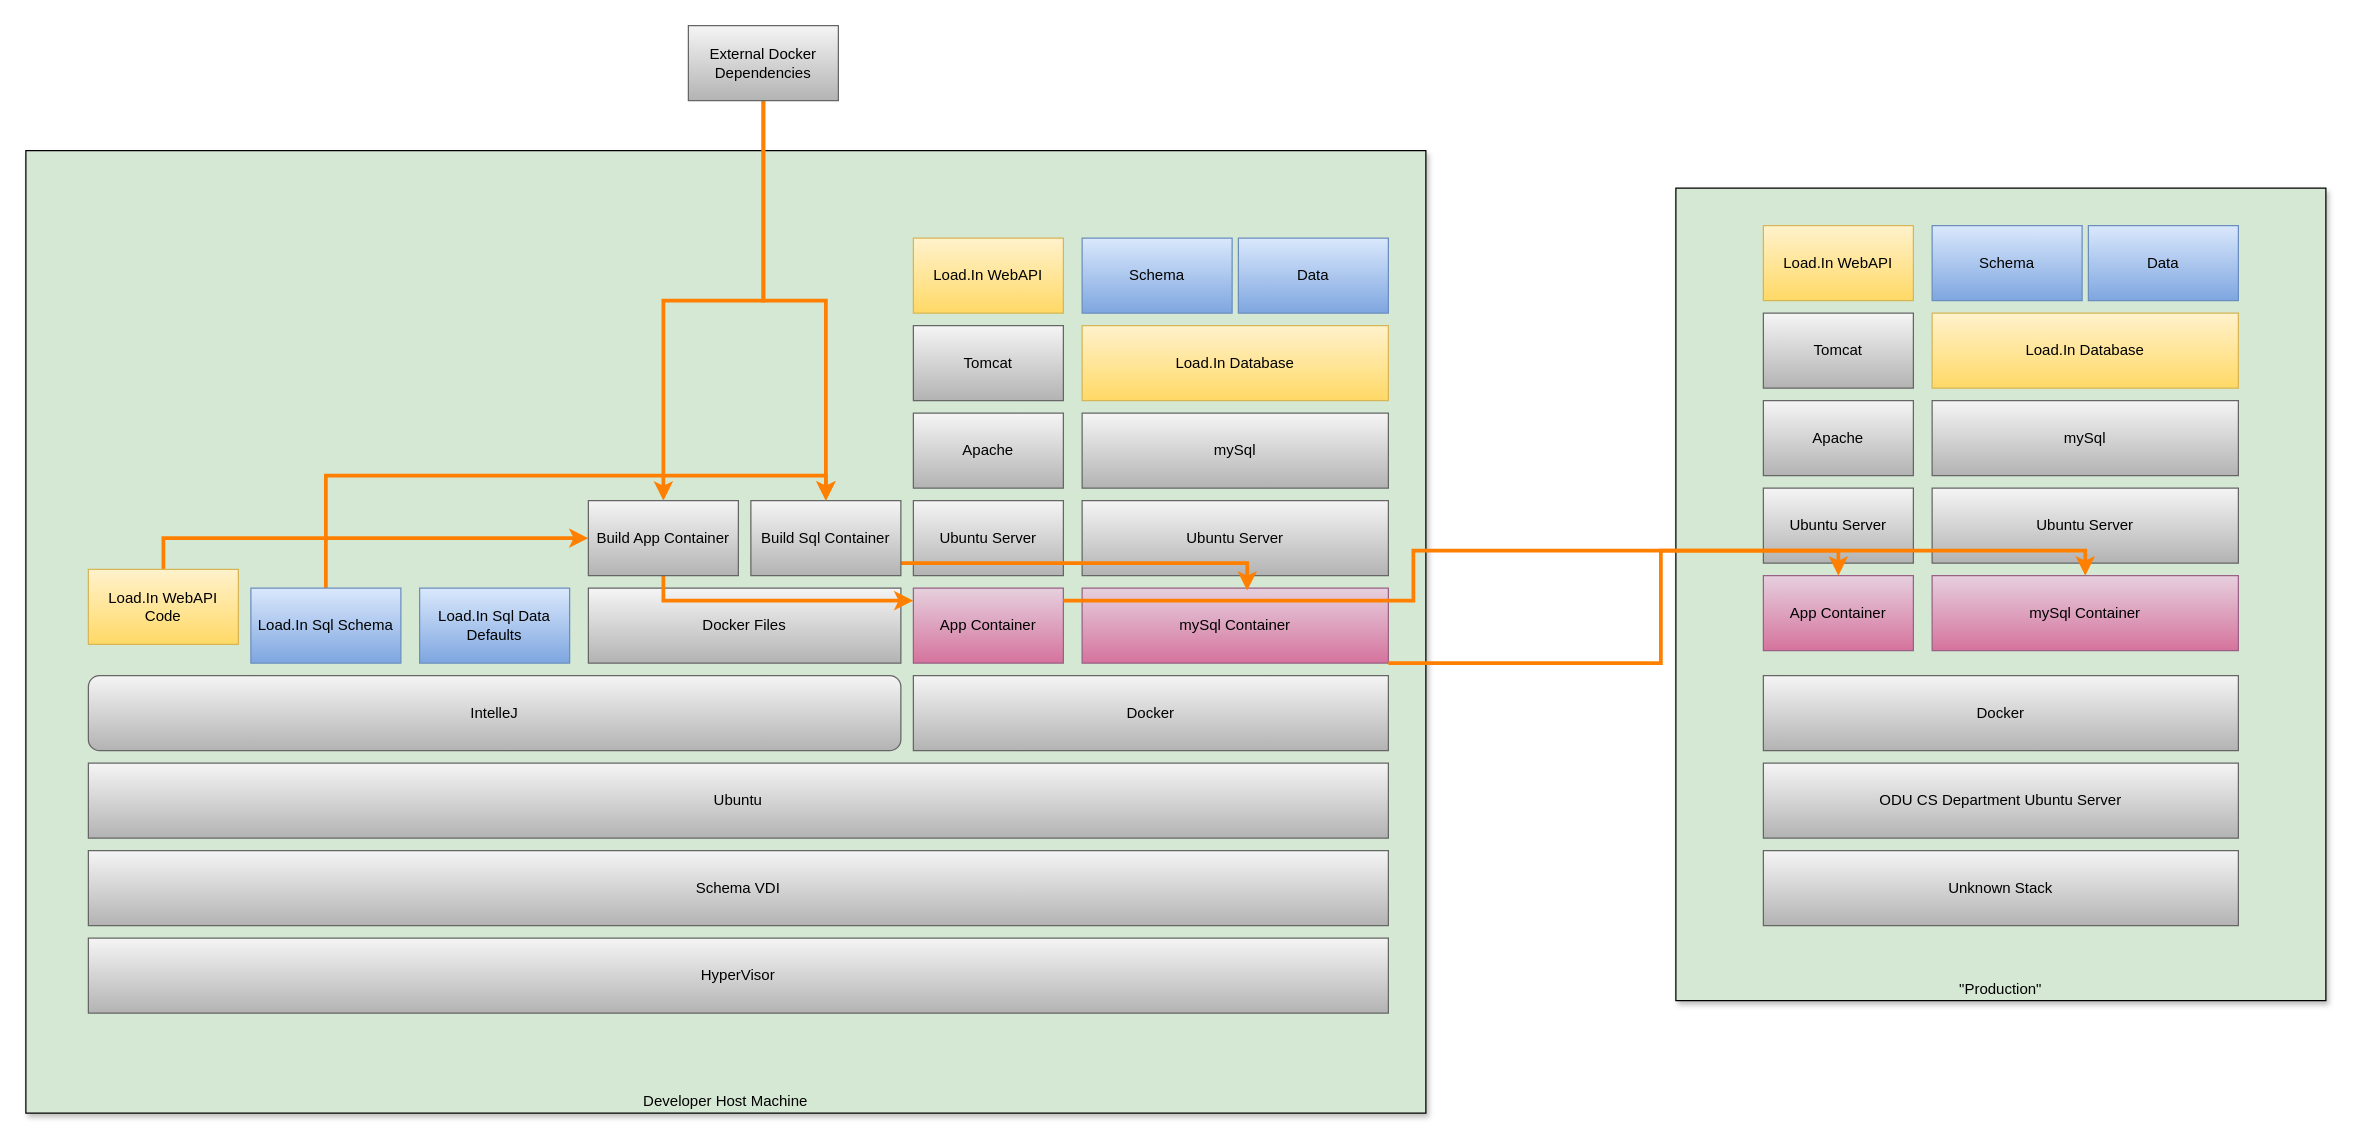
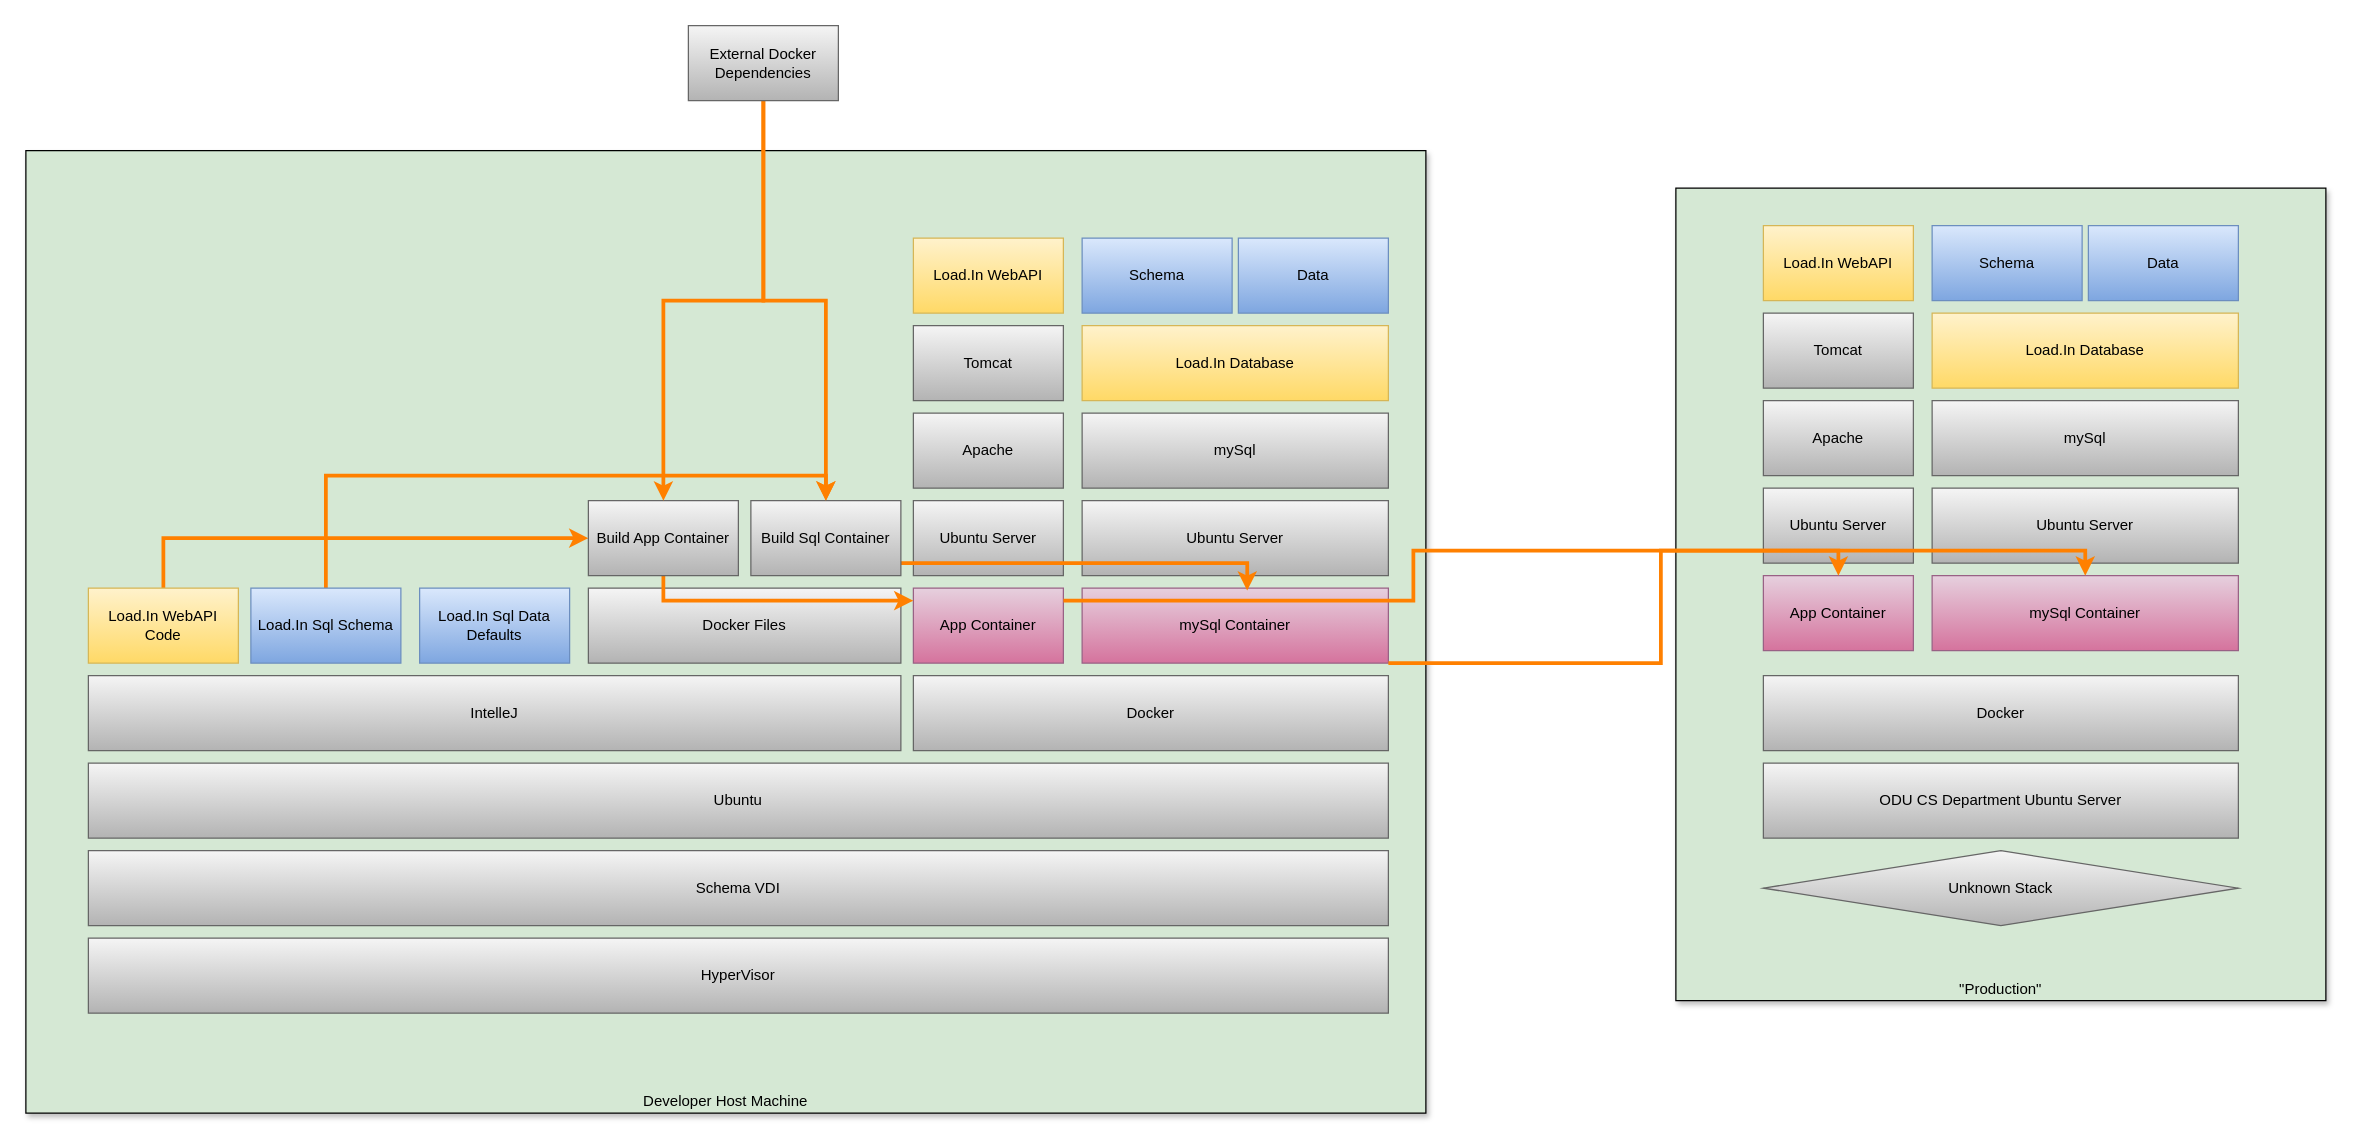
  <mxCell id="0" />
  <mxCell id="1" parent="0" />
  <mxCell id="2" value="&quot;Production&quot;" style="rounded=0;whiteSpace=wrap;html=1;verticalAlign=bottom;shadow=1;fillColor=#D5E8D4;glass=0;" vertex="1" parent="1"><mxGeometry x="1340" y="150" width="520" height="650" as="geometry" /></mxCell>
  <mxCell id="3" value="Developer Host Machine" style="rounded=0;whiteSpace=wrap;html=1;verticalAlign=bottom;glass=0;shadow=1;fillColor=#D5E8D4;" vertex="1" parent="1"><mxGeometry x="20" y="120" width="1120" height="770" as="geometry" /></mxCell>
  <mxCell id="4" value="Ubuntu" style="rounded=0;whiteSpace=wrap;html=1;strokeColor=#666666;fillColor=#f5f5f5;gradientColor=#b3b3b3;" vertex="1" parent="1"><mxGeometry x="70" y="610" width="1040" height="60" as="geometry" /></mxCell>
- <mxCell id="5" value="IntelleJ" style="whiteSpace=wrap;html=1;strokeColor=#666666;fillColor=#f5f5f5;gradientColor=#b3b3b3;rounded=1;" vertex="1" parent="1"><mxGeometry x="70" y="540" width="650" height="60" as="geometry" /></mxCell>
+ <mxCell id="5" value="IntelleJ" style="rounded=0;whiteSpace=wrap;html=1;strokeColor=#666666;fillColor=#f5f5f5;gradientColor=#b3b3b3;" vertex="1" parent="1"><mxGeometry x="70" y="540" width="650" height="60" as="geometry" /></mxCell>
  <mxCell id="6" style="edgeStyle=orthogonalEdgeStyle;rounded=0;orthogonalLoop=1;jettySize=auto;html=1;entryX=0;entryY=0.5;entryDx=0;entryDy=0;exitX=0.5;exitY=0;exitDx=0;exitDy=0;strokeColor=#FF8000;strokeWidth=3;fillColor=#008a00;" edge="1" parent="1" source="7" target="41"><mxGeometry relative="1" as="geometry" /></mxCell>
- <mxCell id="7" value="Load.In WebAPI Code" style="rounded=0;whiteSpace=wrap;html=1;gradientColor=#ffd966;fillColor=#fff2cc;strokeColor=#d6b656;" vertex="1" parent="1"><mxGeometry x="70" y="455" width="120" height="60" as="geometry" /></mxCell>
+ <mxCell id="7" value="Load.In WebAPI Code" style="rounded=0;whiteSpace=wrap;html=1;gradientColor=#ffd966;fillColor=#fff2cc;strokeColor=#d6b656;" vertex="1" parent="1"><mxGeometry x="70" y="470" width="120" height="60" as="geometry" /></mxCell>
  <mxCell id="8" value="Docker" style="rounded=0;whiteSpace=wrap;html=1;strokeColor=#666666;fillColor=#f5f5f5;gradientColor=#b3b3b3;" vertex="1" parent="1"><mxGeometry x="730" y="540" width="380" height="60" as="geometry" /></mxCell>
  <mxCell id="9" value="App Container" style="rounded=0;whiteSpace=wrap;html=1;gradientColor=#d5739d;fillColor=#e6d0de;strokeColor=#996185;" vertex="1" parent="1"><mxGeometry x="730" y="470" width="120" height="60" as="geometry" /></mxCell>
  <mxCell id="10" value="mySql Container" style="rounded=0;whiteSpace=wrap;html=1;gradientColor=#d5739d;fillColor=#e6d0de;strokeColor=#996185;" vertex="1" parent="1"><mxGeometry x="865" y="470" width="245" height="60" as="geometry" /></mxCell>
  <mxCell id="11" value="Apache" style="rounded=0;whiteSpace=wrap;html=1;strokeColor=#666666;fillColor=#f5f5f5;gradientColor=#b3b3b3;" vertex="1" parent="1"><mxGeometry x="730" y="330" width="120" height="60" as="geometry" /></mxCell>
  <mxCell id="12" value="Tomcat" style="rounded=0;whiteSpace=wrap;html=1;strokeColor=#666666;fillColor=#f5f5f5;gradientColor=#b3b3b3;" vertex="1" parent="1"><mxGeometry x="730" y="260" width="120" height="60" as="geometry" /></mxCell>
  <mxCell id="13" value="Load.In WebAPI" style="rounded=0;whiteSpace=wrap;html=1;gradientColor=#ffd966;fillColor=#fff2cc;strokeColor=#d6b656;" vertex="1" parent="1"><mxGeometry x="730" y="190" width="120" height="60" as="geometry" /></mxCell>
  <mxCell id="14" value="mySql" style="rounded=0;whiteSpace=wrap;html=1;strokeColor=#666666;fillColor=#f5f5f5;gradientColor=#b3b3b3;" vertex="1" parent="1"><mxGeometry x="865" y="330" width="245" height="60" as="geometry" /></mxCell>
  <mxCell id="15" value="Ubuntu Server" style="rounded=0;whiteSpace=wrap;html=1;strokeColor=#666666;fillColor=#f5f5f5;gradientColor=#b3b3b3;" vertex="1" parent="1"><mxGeometry x="730" y="400" width="120" height="60" as="geometry" /></mxCell>
  <mxCell id="16" value="Ubuntu Server" style="rounded=0;whiteSpace=wrap;html=1;strokeColor=#666666;fillColor=#f5f5f5;gradientColor=#b3b3b3;" vertex="1" parent="1"><mxGeometry x="865" y="400" width="245" height="60" as="geometry" /></mxCell>
  <mxCell id="17" value="Load.In Database" style="rounded=0;whiteSpace=wrap;html=1;gradientColor=#ffd966;fillColor=#fff2cc;strokeColor=#d6b656;" vertex="1" parent="1"><mxGeometry x="865" y="260" width="245" height="60" as="geometry" /></mxCell>
  <mxCell id="18" value="Schema" style="rounded=0;whiteSpace=wrap;html=1;gradientColor=#7ea6e0;fillColor=#dae8fc;strokeColor=#6c8ebf;" vertex="1" parent="1"><mxGeometry x="865" y="190" width="120" height="60" as="geometry" /></mxCell>
  <mxCell id="19" value="Data" style="rounded=0;whiteSpace=wrap;html=1;gradientColor=#7ea6e0;fillColor=#dae8fc;strokeColor=#6c8ebf;" vertex="1" parent="1"><mxGeometry x="990" y="190" width="120" height="60" as="geometry" /></mxCell>
  <mxCell id="20" value="HyperVisor" style="rounded=0;whiteSpace=wrap;html=1;gradientColor=#b3b3b3;fillColor=#f5f5f5;strokeColor=#666666;" vertex="1" parent="1"><mxGeometry x="70" y="750" width="1040" height="60" as="geometry" /></mxCell>
  <mxCell id="21" value="Schema VDI" style="rounded=0;whiteSpace=wrap;html=1;strokeColor=#666666;fillColor=#f5f5f5;gradientColor=#b3b3b3;" vertex="1" parent="1"><mxGeometry x="70" y="680" width="1040" height="60" as="geometry" /></mxCell>
- <mxCell id="22" value="Unknown Stack" style="rounded=0;whiteSpace=wrap;html=1;strokeColor=#666666;fillColor=#f5f5f5;gradientColor=#b3b3b3;" vertex="1" parent="1"><mxGeometry x="1410" y="680" width="380" height="60" as="geometry" /></mxCell>
+ <mxCell id="22" value="Unknown Stack" style="rhombus;whiteSpace=wrap;html=1;strokeColor=#666666;fillColor=#f5f5f5;gradientColor=#b3b3b3;" vertex="1" parent="1"><mxGeometry x="1410" y="680" width="380" height="60" as="geometry" /></mxCell>
  <mxCell id="23" value="ODU CS Department Ubuntu Server" style="rounded=0;whiteSpace=wrap;html=1;strokeColor=#666666;fillColor=#f5f5f5;gradientColor=#b3b3b3;" vertex="1" parent="1"><mxGeometry x="1410" y="610" width="380" height="60" as="geometry" /></mxCell>
  <mxCell id="24" value="Docker" style="rounded=0;whiteSpace=wrap;html=1;strokeColor=#666666;fillColor=#f5f5f5;gradientColor=#b3b3b3;" vertex="1" parent="1"><mxGeometry x="1410" y="540" width="380" height="60" as="geometry" /></mxCell>
  <mxCell id="25" value="App Container" style="rounded=0;whiteSpace=wrap;html=1;gradientColor=#d5739d;fillColor=#e6d0de;strokeColor=#996185;" vertex="1" parent="1"><mxGeometry x="1410" y="460" width="120" height="60" as="geometry" /></mxCell>
  <mxCell id="26" value="mySql Container" style="rounded=0;whiteSpace=wrap;html=1;gradientColor=#d5739d;fillColor=#e6d0de;strokeColor=#996185;" vertex="1" parent="1"><mxGeometry x="1545" y="460" width="245" height="60" as="geometry" /></mxCell>
  <mxCell id="27" value="Apache" style="rounded=0;whiteSpace=wrap;html=1;strokeColor=#666666;fillColor=#f5f5f5;gradientColor=#b3b3b3;" vertex="1" parent="1"><mxGeometry x="1410" y="320" width="120" height="60" as="geometry" /></mxCell>
  <mxCell id="28" value="Tomcat" style="rounded=0;whiteSpace=wrap;html=1;strokeColor=#666666;fillColor=#f5f5f5;gradientColor=#b3b3b3;" vertex="1" parent="1"><mxGeometry x="1410" y="250" width="120" height="60" as="geometry" /></mxCell>
  <mxCell id="29" value="Load.In WebAPI" style="rounded=0;whiteSpace=wrap;html=1;gradientColor=#ffd966;fillColor=#fff2cc;strokeColor=#d6b656;" vertex="1" parent="1"><mxGeometry x="1410" y="180" width="120" height="60" as="geometry" /></mxCell>
  <mxCell id="30" value="mySql" style="rounded=0;whiteSpace=wrap;html=1;strokeColor=#666666;fillColor=#f5f5f5;gradientColor=#b3b3b3;" vertex="1" parent="1"><mxGeometry x="1545" y="320" width="245" height="60" as="geometry" /></mxCell>
  <mxCell id="31" value="Ubuntu Server" style="rounded=0;whiteSpace=wrap;html=1;strokeColor=#666666;fillColor=#f5f5f5;gradientColor=#b3b3b3;" vertex="1" parent="1"><mxGeometry x="1410" y="390" width="120" height="60" as="geometry" /></mxCell>
  <mxCell id="32" value="Ubuntu Server" style="rounded=0;whiteSpace=wrap;html=1;strokeColor=#666666;fillColor=#f5f5f5;gradientColor=#b3b3b3;" vertex="1" parent="1"><mxGeometry x="1545" y="390" width="245" height="60" as="geometry" /></mxCell>
  <mxCell id="33" value="Load.In Database" style="rounded=0;whiteSpace=wrap;html=1;strokeColor=#d6b656;fillColor=#fff2cc;gradientColor=#ffd966;" vertex="1" parent="1"><mxGeometry x="1545" y="250" width="245" height="60" as="geometry" /></mxCell>
  <mxCell id="34" value="Schema" style="rounded=0;whiteSpace=wrap;html=1;gradientColor=#7ea6e0;fillColor=#dae8fc;strokeColor=#6c8ebf;" vertex="1" parent="1"><mxGeometry x="1545" y="180" width="120" height="60" as="geometry" /></mxCell>
  <mxCell id="35" value="Data" style="rounded=0;whiteSpace=wrap;html=1;gradientColor=#7ea6e0;fillColor=#dae8fc;strokeColor=#6c8ebf;" vertex="1" parent="1"><mxGeometry x="1670" y="180" width="120" height="60" as="geometry" /></mxCell>
  <mxCell id="36" style="edgeStyle=orthogonalEdgeStyle;rounded=0;orthogonalLoop=1;jettySize=auto;html=1;entryX=0.5;entryY=0;entryDx=0;entryDy=0;exitX=0.5;exitY=0;exitDx=0;exitDy=0;strokeColor=#FF8000;strokeWidth=3;fillColor=#008a00;" edge="1" parent="1" source="37" target="43"><mxGeometry relative="1" as="geometry" /></mxCell>
  <mxCell id="37" value="Load.In Sql Schema" style="rounded=0;whiteSpace=wrap;html=1;gradientColor=#7ea6e0;fillColor=#dae8fc;strokeColor=#6c8ebf;" vertex="1" parent="1"><mxGeometry x="200" y="470" width="120" height="60" as="geometry" /></mxCell>
  <mxCell id="38" value="Load.In Sql Data Defaults" style="rounded=0;whiteSpace=wrap;html=1;gradientColor=#7ea6e0;fillColor=#dae8fc;strokeColor=#6c8ebf;" vertex="1" parent="1"><mxGeometry x="335" y="470" width="120" height="60" as="geometry" /></mxCell>
  <mxCell id="39" value="Docker Files" style="rounded=0;whiteSpace=wrap;html=1;strokeColor=#666666;fillColor=#f5f5f5;gradientColor=#b3b3b3;" vertex="1" parent="1"><mxGeometry x="470" y="470" width="250" height="60" as="geometry" /></mxCell>
  <mxCell id="40" style="edgeStyle=orthogonalEdgeStyle;rounded=0;orthogonalLoop=1;jettySize=auto;html=1;exitX=0.5;exitY=1;exitDx=0;exitDy=0;strokeColor=#FF8000;strokeWidth=3;fillColor=#008a00;" edge="1" parent="1" source="41" target="9"><mxGeometry relative="1" as="geometry"><Array as="points"><mxPoint x="530" y="480" /></Array></mxGeometry></mxCell>
  <mxCell id="41" value="Build App Container" style="rounded=0;whiteSpace=wrap;html=1;strokeColor=#666666;fillColor=#f5f5f5;gradientColor=#b3b3b3;" vertex="1" parent="1"><mxGeometry x="470" y="400" width="120" height="60" as="geometry" /></mxCell>
  <mxCell id="42" style="edgeStyle=orthogonalEdgeStyle;rounded=0;orthogonalLoop=1;jettySize=auto;html=1;entryX=0.539;entryY=0.033;entryDx=0;entryDy=0;entryPerimeter=0;strokeColor=#FF8000;strokeWidth=3;fillColor=#008a00;" edge="1" parent="1" source="43" target="10"><mxGeometry relative="1" as="geometry"><Array as="points"><mxPoint x="997" y="450" /></Array></mxGeometry></mxCell>
  <mxCell id="43" value="Build Sql Container" style="rounded=0;whiteSpace=wrap;html=1;strokeColor=#666666;fillColor=#f5f5f5;gradientColor=#b3b3b3;" vertex="1" parent="1"><mxGeometry x="600" y="400" width="120" height="60" as="geometry" /></mxCell>
  <mxCell id="44" style="edgeStyle=orthogonalEdgeStyle;rounded=0;orthogonalLoop=1;jettySize=auto;html=1;strokeColor=#FF8000;strokeWidth=3;fillColor=#008a00;" edge="1" parent="1" source="46" target="41"><mxGeometry relative="1" as="geometry" /></mxCell>
  <mxCell id="45" style="edgeStyle=orthogonalEdgeStyle;rounded=0;orthogonalLoop=1;jettySize=auto;html=1;strokeColor=#FF8000;strokeWidth=3;fillColor=#008a00;" edge="1" parent="1" source="46" target="43"><mxGeometry relative="1" as="geometry" /></mxCell>
  <mxCell id="46" value="External Docker Dependencies" style="rounded=0;whiteSpace=wrap;html=1;strokeColor=#666666;fillColor=#f5f5f5;gradientColor=#b3b3b3;" vertex="1" parent="1"><mxGeometry x="550" y="20" width="120" height="60" as="geometry" /></mxCell>
  <mxCell id="47" style="edgeStyle=orthogonalEdgeStyle;rounded=0;orthogonalLoop=1;jettySize=auto;html=1;entryX=0.5;entryY=0;entryDx=0;entryDy=0;fillColor=#008a00;strokeColor=#FF8000;strokeWidth=3;" edge="1" parent="1" source="9" target="25"><mxGeometry relative="1" as="geometry"><Array as="points"><mxPoint x="1130" y="480" /><mxPoint x="1130" y="440" /><mxPoint x="1470" y="440" /></Array></mxGeometry></mxCell>
  <mxCell id="48" style="edgeStyle=orthogonalEdgeStyle;rounded=0;orthogonalLoop=1;jettySize=auto;html=1;entryX=0.5;entryY=0;entryDx=0;entryDy=0;fillColor=#008a00;strokeColor=#FF8000;strokeWidth=3;" edge="1" parent="1" source="10" target="26"><mxGeometry relative="1" as="geometry"><Array as="points"><mxPoint x="1328" y="530" /><mxPoint x="1328" y="440" /><mxPoint x="1668" y="440" /></Array></mxGeometry></mxCell>
